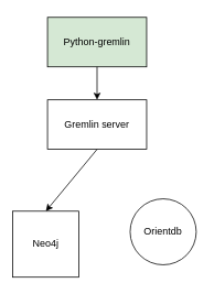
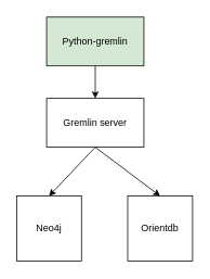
  <mxCell id="0" />
  <mxCell id="1" parent="0" />
  <mxCell id="2" value="Python-gremlin" style="rounded=0;whiteSpace=wrap;html=1;fillColor=#d5e8d4;" vertex="1" parent="1"><mxGeometry x="57" y="20" width="120" height="60" as="geometry" /></mxCell>
  <mxCell id="3" value="Gremlin server" style="rounded=0;whiteSpace=wrap;html=1;" vertex="1" parent="1"><mxGeometry x="57" y="120" width="120" height="60" as="geometry" /></mxCell>
- <mxCell id="4" value="Neo4j" style="whiteSpace=wrap;html=1;aspect=fixed;" vertex="1" parent="1"><mxGeometry x="15" y="255" width="80" height="80" as="geometry" /></mxCell>
- <mxCell id="5" value="Orientdb" style="ellipse;whiteSpace=wrap;html=1;aspect=fixed;" vertex="1" parent="1"><mxGeometry x="157" y="240" width="80" height="80" as="geometry" /></mxCell>
+ <mxCell id="4" value="Neo4j" style="whiteSpace=wrap;html=1;aspect=fixed;" vertex="1" parent="1"><mxGeometry x="20" y="240" width="80" height="80" as="geometry" /></mxCell>
+ <mxCell id="5" value="Orientdb" style="whiteSpace=wrap;html=1;aspect=fixed;" vertex="1" parent="1"><mxGeometry x="157" y="240" width="80" height="80" as="geometry" /></mxCell>
  <mxCell id="6" value="" style="endArrow=classic;html=1;" edge="1" parent="1" source="2" target="3"><mxGeometry width="50" height="50" relative="1" as="geometry"><mxPoint x="107" y="530" as="sourcePoint" /><mxPoint x="157" y="480" as="targetPoint" /></mxGeometry></mxCell>
  <mxCell id="7" value="" style="endArrow=classic;html=1;exitX=0.5;exitY=1;exitDx=0;exitDy=0;entryX=0.5;entryY=0;entryDx=0;entryDy=0;" edge="1" parent="1" source="3" target="4"><mxGeometry width="50" height="50" relative="1" as="geometry"><mxPoint x="117" y="420" as="sourcePoint" /><mxPoint x="167" y="370" as="targetPoint" /></mxGeometry></mxCell>
+ <mxCell id="8" value="" style="endArrow=classic;html=1;exitX=0.5;exitY=1;exitDx=0;exitDy=0;entryX=0.5;entryY=0;entryDx=0;entryDy=0;" edge="1" parent="1" source="3" target="5"><mxGeometry width="50" height="50" relative="1" as="geometry"><mxPoint x="177" y="440" as="sourcePoint" /><mxPoint x="227" y="390" as="targetPoint" /></mxGeometry></mxCell>
